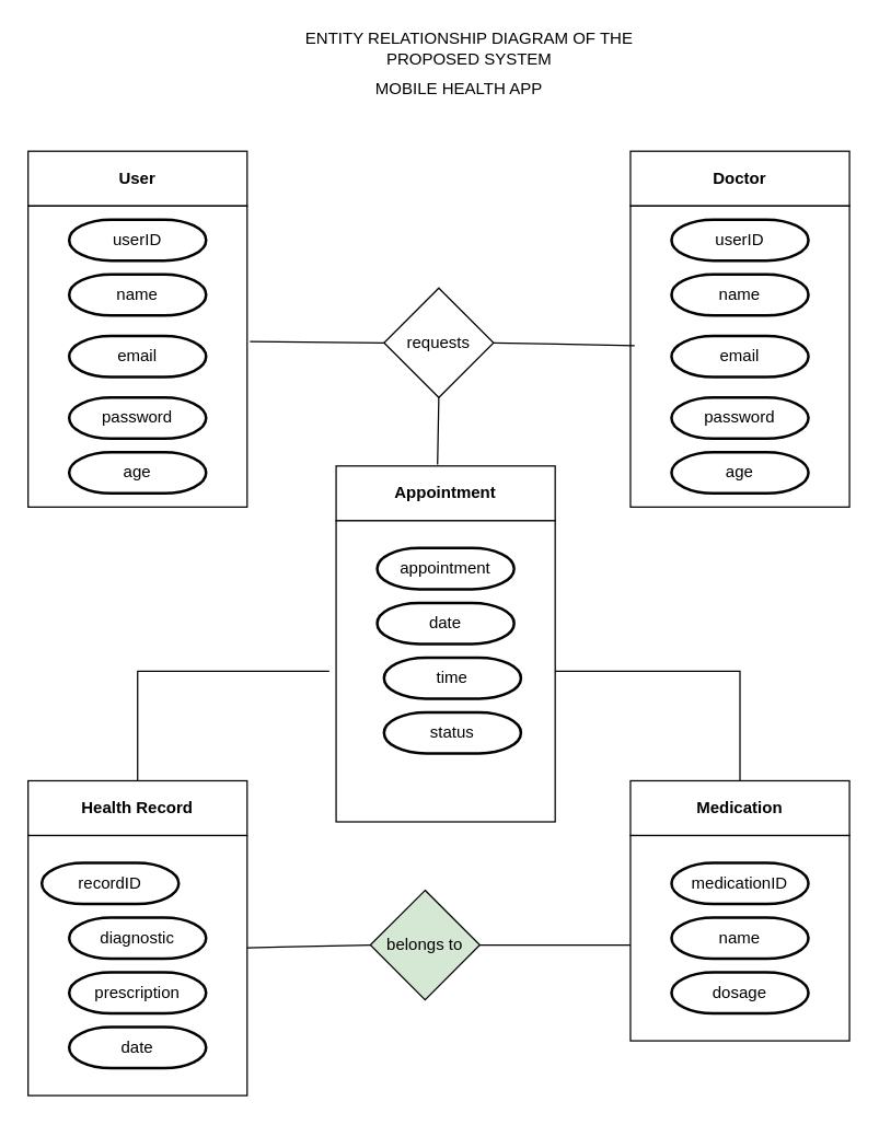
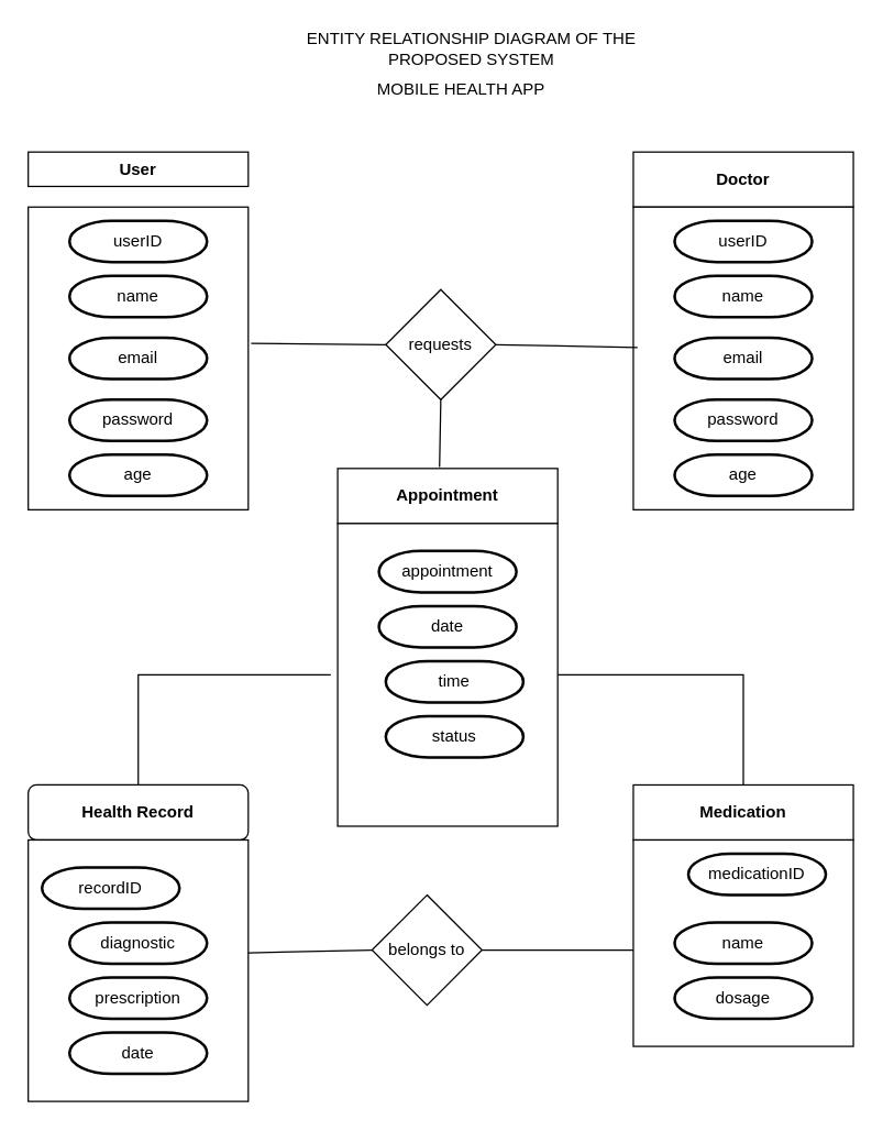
  <mxCell id="0" />
  <mxCell id="1" parent="0" />
- <mxCell id="2" value="&lt;b&gt;User&lt;/b&gt;" style="rounded=0;whiteSpace=wrap;html=1;labelBackgroundColor=none;" vertex="1" parent="1"><mxGeometry x="20" y="110" width="160" height="40" as="geometry" /></mxCell>
+ <mxCell id="2" value="&lt;b&gt;User&lt;/b&gt;" style="rounded=0;whiteSpace=wrap;html=1;labelBackgroundColor=none;" vertex="1" parent="1"><mxGeometry x="20" y="110" width="160" height="25" as="geometry" /></mxCell>
  <mxCell id="3" value="" style="rounded=0;whiteSpace=wrap;html=1;labelBackgroundColor=none;" vertex="1" parent="1"><mxGeometry x="20" y="150" width="160" height="220" as="geometry" /></mxCell>
  <mxCell id="4" value="userID" style="strokeWidth=2;html=1;shape=mxgraph.flowchart.terminator;whiteSpace=wrap;labelBackgroundColor=none;" vertex="1" parent="1"><mxGeometry x="50" y="160" width="100" height="30" as="geometry" /></mxCell>
  <mxCell id="5" value="name" style="strokeWidth=2;html=1;shape=mxgraph.flowchart.terminator;whiteSpace=wrap;labelBackgroundColor=none;" vertex="1" parent="1"><mxGeometry x="50" y="200" width="100" height="30" as="geometry" /></mxCell>
  <mxCell id="6" value="email" style="strokeWidth=2;html=1;shape=mxgraph.flowchart.terminator;whiteSpace=wrap;labelBackgroundColor=none;" vertex="1" parent="1"><mxGeometry x="50" y="245" width="100" height="30" as="geometry" /></mxCell>
  <mxCell id="7" value="password" style="strokeWidth=2;html=1;shape=mxgraph.flowchart.terminator;whiteSpace=wrap;labelBackgroundColor=none;" vertex="1" parent="1"><mxGeometry x="50" y="290" width="100" height="30" as="geometry" /></mxCell>
  <mxCell id="8" value="age" style="strokeWidth=2;html=1;shape=mxgraph.flowchart.terminator;whiteSpace=wrap;labelBackgroundColor=none;" vertex="1" parent="1"><mxGeometry x="50" y="330" width="100" height="30" as="geometry" /></mxCell>
  <mxCell id="9" value="ENTITY RELATIONSHIP DIAGRAM OF THE PROPOSED SYSTEM" style="text;html=1;align=center;verticalAlign=middle;whiteSpace=wrap;rounded=0;labelBackgroundColor=none;" vertex="1" parent="1"><mxGeometry x="205" y="20" width="275" height="30" as="geometry" /></mxCell>
  <mxCell id="10" value="MOBILE HEALTH APP" style="text;html=1;align=center;verticalAlign=middle;whiteSpace=wrap;rounded=0;labelBackgroundColor=none;" vertex="1" parent="1"><mxGeometry x="270" y="50" width="130" height="30" as="geometry" /></mxCell>
  <mxCell id="11" value="&lt;b&gt;Doctor&lt;/b&gt;" style="rounded=0;whiteSpace=wrap;html=1;labelBackgroundColor=none;" vertex="1" parent="1"><mxGeometry x="460" y="110" width="160" height="40" as="geometry" /></mxCell>
  <mxCell id="12" value="" style="rounded=0;whiteSpace=wrap;html=1;labelBackgroundColor=none;" vertex="1" parent="1"><mxGeometry x="460" y="150" width="160" height="220" as="geometry" /></mxCell>
  <mxCell id="13" value="userID" style="strokeWidth=2;html=1;shape=mxgraph.flowchart.terminator;whiteSpace=wrap;labelBackgroundColor=none;" vertex="1" parent="1"><mxGeometry x="490" y="160" width="100" height="30" as="geometry" /></mxCell>
  <mxCell id="14" value="name" style="strokeWidth=2;html=1;shape=mxgraph.flowchart.terminator;whiteSpace=wrap;labelBackgroundColor=none;" vertex="1" parent="1"><mxGeometry x="490" y="200" width="100" height="30" as="geometry" /></mxCell>
  <mxCell id="15" value="email" style="strokeWidth=2;html=1;shape=mxgraph.flowchart.terminator;whiteSpace=wrap;labelBackgroundColor=none;" vertex="1" parent="1"><mxGeometry x="490" y="245" width="100" height="30" as="geometry" /></mxCell>
  <mxCell id="16" value="password" style="strokeWidth=2;html=1;shape=mxgraph.flowchart.terminator;whiteSpace=wrap;labelBackgroundColor=none;" vertex="1" parent="1"><mxGeometry x="490" y="290" width="100" height="30" as="geometry" /></mxCell>
  <mxCell id="17" value="age" style="strokeWidth=2;html=1;shape=mxgraph.flowchart.terminator;whiteSpace=wrap;labelBackgroundColor=none;" vertex="1" parent="1"><mxGeometry x="490" y="330" width="100" height="30" as="geometry" /></mxCell>
  <mxCell id="18" value="requests" style="rhombus;whiteSpace=wrap;html=1;labelBackgroundColor=none;" vertex="1" parent="1"><mxGeometry x="280" y="210" width="80" height="80" as="geometry" /></mxCell>
  <mxCell id="19" value="" style="endArrow=none;html=1;rounded=0;exitX=1.013;exitY=0.45;exitDx=0;exitDy=0;exitPerimeter=0;entryX=0;entryY=0.5;entryDx=0;entryDy=0;labelBackgroundColor=none;fontColor=default;" edge="1" parent="1" source="3" target="18"><mxGeometry width="50" height="50" relative="1" as="geometry"><mxPoint x="300" y="260" as="sourcePoint" /><mxPoint x="350" y="210" as="targetPoint" /></mxGeometry></mxCell>
  <mxCell id="20" value="" style="endArrow=none;html=1;rounded=0;entryX=0.019;entryY=0.464;entryDx=0;entryDy=0;entryPerimeter=0;exitX=1;exitY=0.5;exitDx=0;exitDy=0;labelBackgroundColor=none;fontColor=default;" edge="1" parent="1" source="18" target="12"><mxGeometry width="50" height="50" relative="1" as="geometry"><mxPoint x="300" y="260" as="sourcePoint" /><mxPoint x="350" y="210" as="targetPoint" /></mxGeometry></mxCell>
  <mxCell id="21" value="&lt;b&gt;Appointment&lt;/b&gt;" style="rounded=0;whiteSpace=wrap;html=1;labelBackgroundColor=none;" vertex="1" parent="1"><mxGeometry x="245" y="340" width="160" height="40" as="geometry" /></mxCell>
  <mxCell id="22" value="" style="rounded=0;whiteSpace=wrap;html=1;labelBackgroundColor=none;" vertex="1" parent="1"><mxGeometry x="245" y="380" width="160" height="220" as="geometry" /></mxCell>
  <mxCell id="23" value="appointment" style="strokeWidth=2;html=1;shape=mxgraph.flowchart.terminator;whiteSpace=wrap;labelBackgroundColor=none;" vertex="1" parent="1"><mxGeometry x="275" y="400" width="100" height="30" as="geometry" /></mxCell>
  <mxCell id="24" value="date" style="strokeWidth=2;html=1;shape=mxgraph.flowchart.terminator;whiteSpace=wrap;" vertex="1" parent="1"><mxGeometry x="275" y="440" width="100" height="30" as="geometry" /></mxCell>
  <mxCell id="25" value="time" style="strokeWidth=2;html=1;shape=mxgraph.flowchart.terminator;whiteSpace=wrap;" vertex="1" parent="1"><mxGeometry x="280" y="480" width="100" height="30" as="geometry" /></mxCell>
  <mxCell id="26" value="status" style="strokeWidth=2;html=1;shape=mxgraph.flowchart.terminator;whiteSpace=wrap;" vertex="1" parent="1"><mxGeometry x="280" y="520" width="100" height="30" as="geometry" /></mxCell>
  <mxCell id="27" value="" style="endArrow=none;html=1;rounded=0;entryX=0.5;entryY=1;entryDx=0;entryDy=0;exitX=0.463;exitY=-0.025;exitDx=0;exitDy=0;exitPerimeter=0;" edge="1" parent="1" source="21" target="18"><mxGeometry width="50" height="50" relative="1" as="geometry"><mxPoint x="280" y="340" as="sourcePoint" /><mxPoint x="330" y="290" as="targetPoint" /></mxGeometry></mxCell>
- <mxCell id="28" value="&lt;b&gt;Health Record&lt;/b&gt;" style="rounded=0;whiteSpace=wrap;html=1;labelBackgroundColor=none;" vertex="1" parent="1"><mxGeometry x="20" y="570" width="160" height="40" as="geometry" /></mxCell>
+ <mxCell id="28" value="&lt;b&gt;Health Record&lt;/b&gt;" style="whiteSpace=wrap;html=1;labelBackgroundColor=none;rounded=1;" vertex="1" parent="1"><mxGeometry x="20" y="570" width="160" height="40" as="geometry" /></mxCell>
  <mxCell id="29" value="" style="rounded=0;whiteSpace=wrap;html=1;labelBackgroundColor=none;" vertex="1" parent="1"><mxGeometry x="20" y="610" width="160" height="190" as="geometry" /></mxCell>
  <mxCell id="30" value="recordID" style="strokeWidth=2;html=1;shape=mxgraph.flowchart.terminator;whiteSpace=wrap;labelBackgroundColor=none;" vertex="1" parent="1"><mxGeometry x="30" y="630" width="100" height="30" as="geometry" /></mxCell>
  <mxCell id="31" value="diagnostic" style="strokeWidth=2;html=1;shape=mxgraph.flowchart.terminator;whiteSpace=wrap;" vertex="1" parent="1"><mxGeometry x="50" y="670" width="100" height="30" as="geometry" /></mxCell>
  <mxCell id="32" value="prescription" style="strokeWidth=2;html=1;shape=mxgraph.flowchart.terminator;whiteSpace=wrap;" vertex="1" parent="1"><mxGeometry x="50" y="710" width="100" height="30" as="geometry" /></mxCell>
  <mxCell id="33" value="date" style="strokeWidth=2;html=1;shape=mxgraph.flowchart.terminator;whiteSpace=wrap;" vertex="1" parent="1"><mxGeometry x="50" y="750" width="100" height="30" as="geometry" /></mxCell>
  <mxCell id="34" value="&lt;b&gt;Medication&lt;/b&gt;" style="rounded=0;whiteSpace=wrap;html=1;labelBackgroundColor=none;" vertex="1" parent="1"><mxGeometry x="460" y="570" width="160" height="40" as="geometry" /></mxCell>
  <mxCell id="35" value="" style="rounded=0;whiteSpace=wrap;html=1;labelBackgroundColor=none;" vertex="1" parent="1"><mxGeometry x="460" y="610" width="160" height="150" as="geometry" /></mxCell>
- <mxCell id="36" value="medicationID" style="strokeWidth=2;html=1;shape=mxgraph.flowchart.terminator;whiteSpace=wrap;labelBackgroundColor=none;" vertex="1" parent="1"><mxGeometry x="490" y="630" width="100" height="30" as="geometry" /></mxCell>
+ <mxCell id="36" value="medicationID" style="strokeWidth=2;html=1;shape=mxgraph.flowchart.terminator;whiteSpace=wrap;labelBackgroundColor=none;" vertex="1" parent="1"><mxGeometry x="500" y="620" width="100" height="30" as="geometry" /></mxCell>
  <mxCell id="37" value="name" style="strokeWidth=2;html=1;shape=mxgraph.flowchart.terminator;whiteSpace=wrap;" vertex="1" parent="1"><mxGeometry x="490" y="670" width="100" height="30" as="geometry" /></mxCell>
  <mxCell id="38" value="dosage" style="strokeWidth=2;html=1;shape=mxgraph.flowchart.terminator;whiteSpace=wrap;" vertex="1" parent="1"><mxGeometry x="490" y="710" width="100" height="30" as="geometry" /></mxCell>
- <mxCell id="39" value="belongs to" style="rhombus;whiteSpace=wrap;html=1;fillColor=#d5e8d4;" vertex="1" parent="1"><mxGeometry x="270" y="650" width="80" height="80" as="geometry" /></mxCell>
+ <mxCell id="39" value="belongs to" style="rhombus;whiteSpace=wrap;html=1;" vertex="1" parent="1"><mxGeometry x="270" y="650" width="80" height="80" as="geometry" /></mxCell>
  <mxCell id="40" value="" style="endArrow=none;html=1;rounded=0;exitX=1;exitY=0.432;exitDx=0;exitDy=0;exitPerimeter=0;" edge="1" parent="1" source="29"><mxGeometry width="50" height="50" relative="1" as="geometry"><mxPoint x="220" y="740" as="sourcePoint" /><mxPoint x="270" y="690" as="targetPoint" /></mxGeometry></mxCell>
  <mxCell id="41" value="" style="endArrow=none;html=1;rounded=0;exitX=1;exitY=0.5;exitDx=0;exitDy=0;" edge="1" parent="1" source="39"><mxGeometry width="50" height="50" relative="1" as="geometry"><mxPoint x="410" y="740" as="sourcePoint" /><mxPoint x="460" y="690" as="targetPoint" /></mxGeometry></mxCell>
  <mxCell id="42" value="" style="endArrow=none;html=1;rounded=0;exitX=0.5;exitY=0;exitDx=0;exitDy=0;" edge="1" parent="1" source="28"><mxGeometry width="50" height="50" relative="1" as="geometry"><mxPoint x="90" y="510" as="sourcePoint" /><mxPoint x="240" y="490" as="targetPoint" /><Array as="points"><mxPoint x="100" y="490" /></Array></mxGeometry></mxCell>
  <mxCell id="43" value="" style="endArrow=none;html=1;rounded=0;exitX=1;exitY=0.5;exitDx=0;exitDy=0;entryX=0.5;entryY=0;entryDx=0;entryDy=0;" edge="1" parent="1" source="22" target="34"><mxGeometry width="50" height="50" relative="1" as="geometry"><mxPoint x="530" y="490" as="sourcePoint" /><mxPoint x="580" y="440" as="targetPoint" /><Array as="points"><mxPoint x="540" y="490" /></Array></mxGeometry></mxCell>
